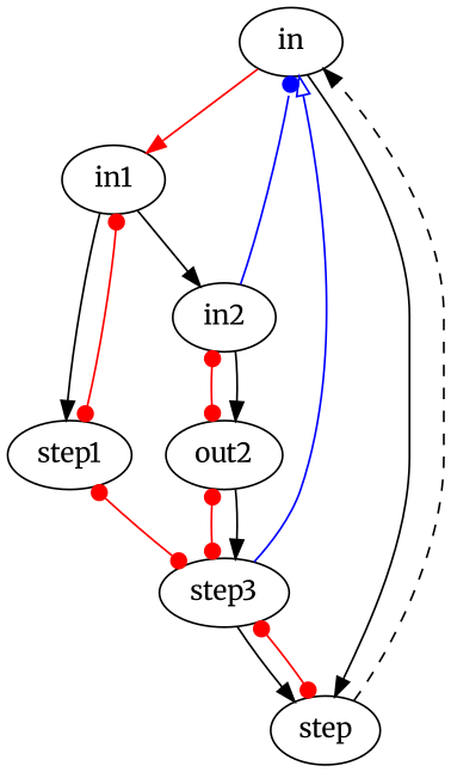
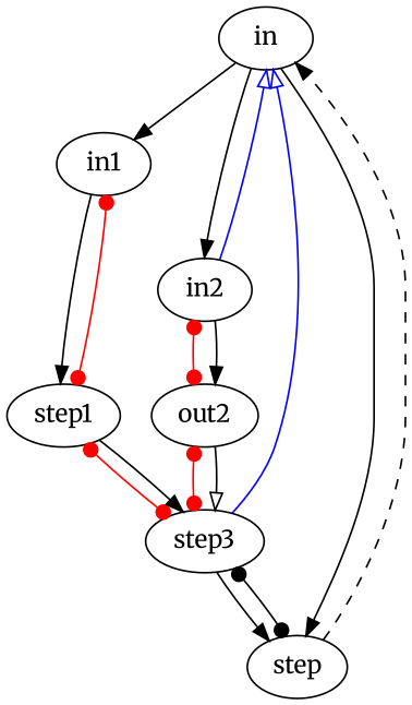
  digraph {
    fontname=Merriweather
    node [fontname=Merriweather]
    edge [fontname=Merriweather]
    in
    in2
    in1
    n4 [label=step]
    n5 [label=out2]
    step1
    step3
-   in1 -> in2
-   in -> in1 [color=red]
+   in -> in2
+   in -> in1
    in -> n4
-   in2 -> in [arrowhead=dot color=blue]
+   in2 -> in [arrowhead=onormal color=blue]
    in2 -> n5 [arrowhead=dot arrowtail=dot color=red dir=both]
    in2 -> n5
    in1 -> step1
    in1 -> step1 [arrowhead=dot arrowtail=dot color=red dir=both]
    n4 -> in [style=dashed]
    n5 -> step3 [arrowhead=dot arrowtail=dot color=red dir=both]
-   n5 -> step3
+   n5 -> step3 [arrowhead=onormal]
    step1 -> step3 [arrowhead=dot arrowtail=dot color=red dir=both]
+   step1 -> step3
    step3 -> in [arrowhead=onormal color=blue]
    step3 -> n4
-   step3 -> n4 [arrowhead=dot arrowtail=dot color=red dir=both]
+   step3 -> n4 [arrowhead=dot arrowtail=dot color=black dir=both]
  }
